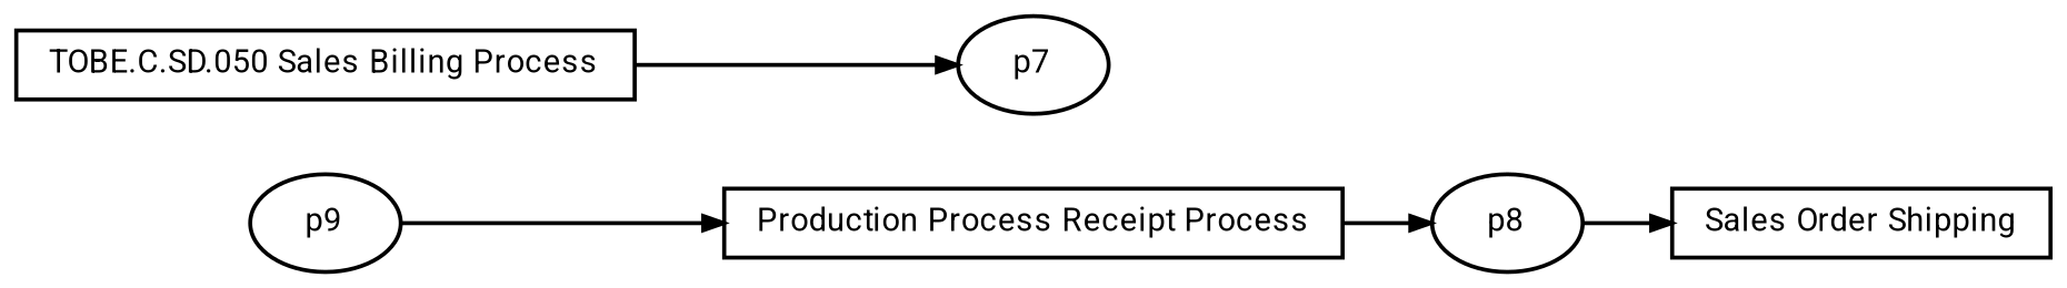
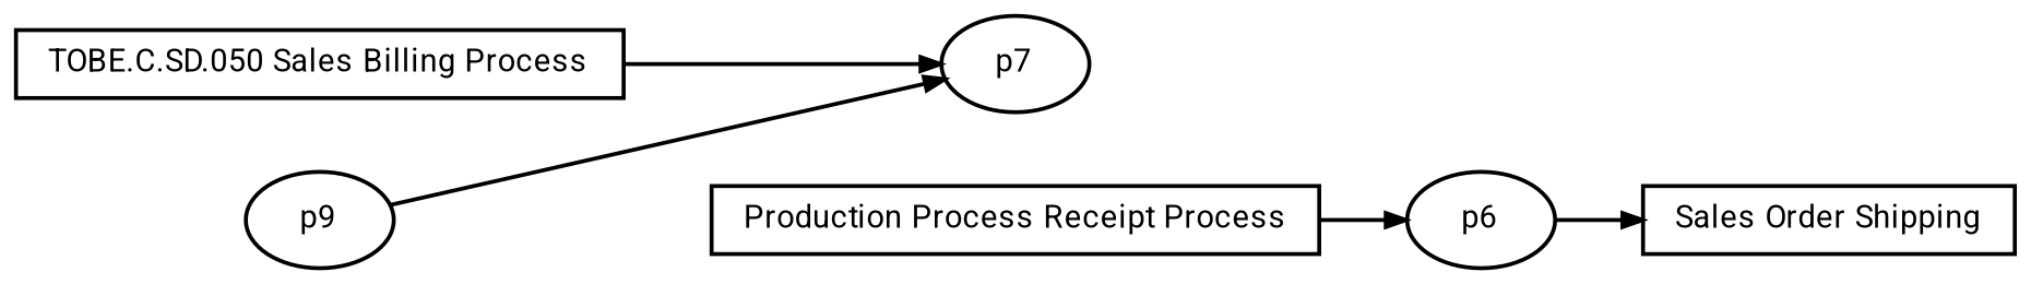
  digraph {
    fontname=Roboto
    fontsize=8
    rankdir=LR
    ranksep=.3
    remincross=true
    node [fontname=Roboto fontsize=8 shape=box]
    edge [arrowsize=0.5 fontname=Roboto]
    n1 [height=.2 label="TOBE.C.SD.050 Sales Billing Process" width=.2]
    n2 [height=.2 label=p7 shape=oval width=.2]
    n3 [height=.2 label="Sales Order Shipping" width=.2]
    n4 [height=.2 label="Production Process Receipt Process" width=.2]
-   n5 [height=.2 label=p8 shape=oval width=.2]
+   n5 [height=.2 label=p6 shape=oval width=.2]
    n6 [height=.2 label=p9 shape=oval width=.2]
    n1 -> n2
    n4 -> n5
    n5 -> n3
-   n6 -> n4
+   n6 -> n2
  }
